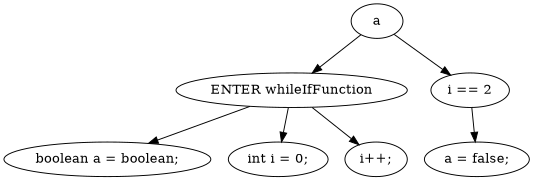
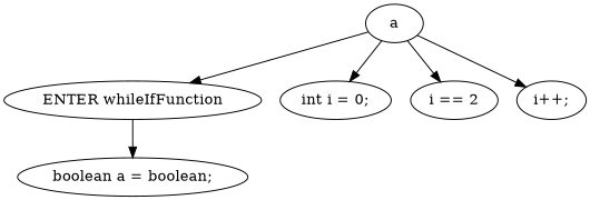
  digraph {
    n1 [label="ENTER whileIfFunction"]
    n2 [label="boolean a = boolean;"]
    n3 [label="int i = 0;"]
    n4 [label=a]
    n5 [label="i == 2"]
    n6 [label="i++;"]
-   n7 [label="a = false;"]
    n1 -> n2
-   n1 -> n3
+   n4 -> n3
    n4 -> n1
    n4 -> n5
-   n1 -> n6
-   n5 -> n7
+   n4 -> n6
  }
